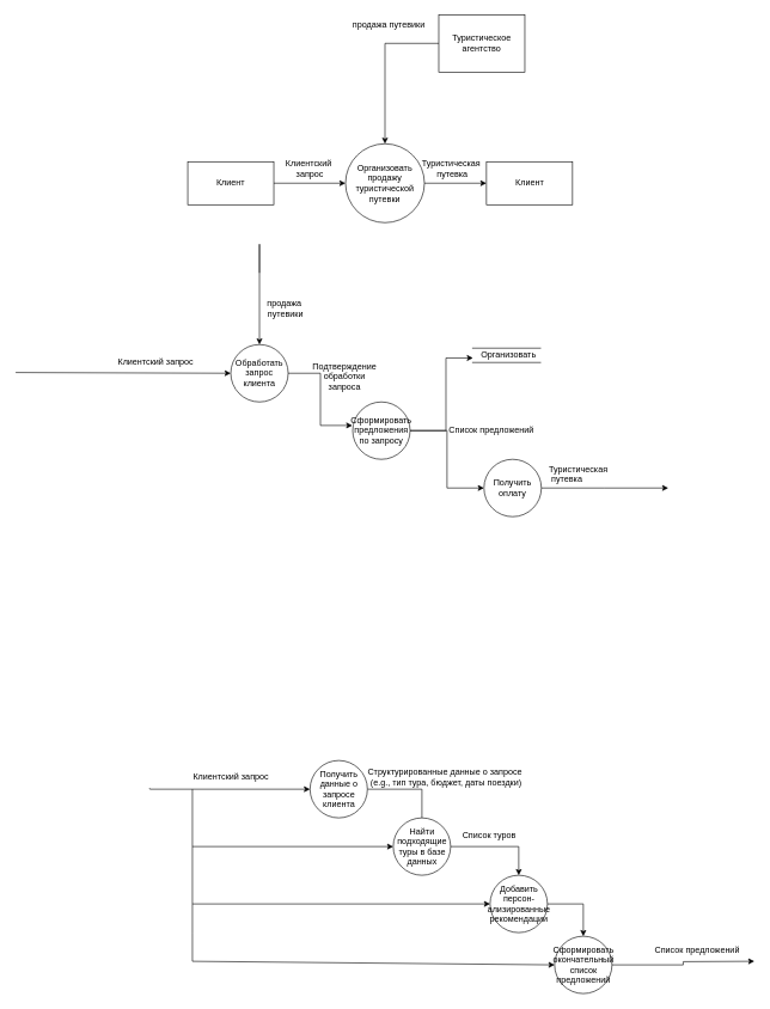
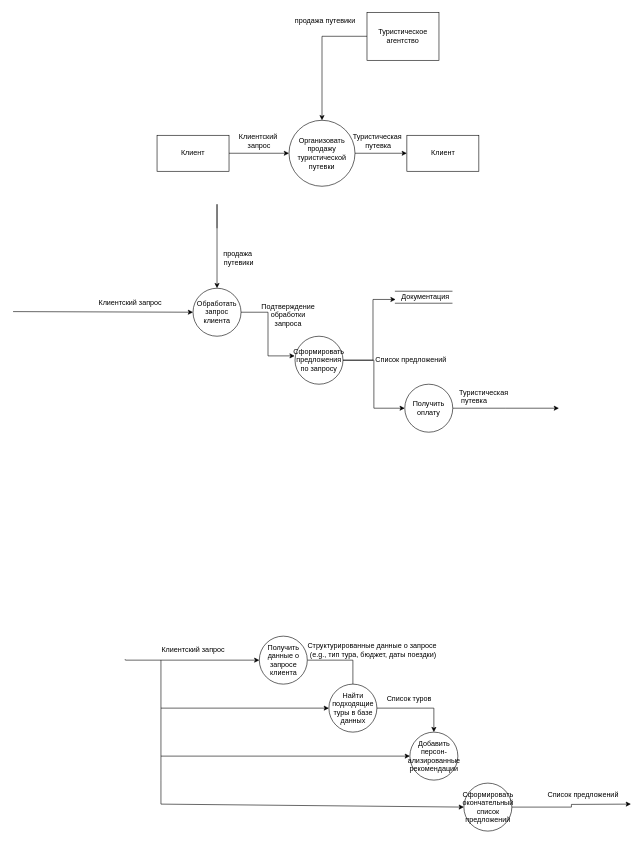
  <mxCell id="0" />
  <mxCell id="1" parent="0" />
  <mxCell id="2" style="edgeStyle=orthogonalEdgeStyle;rounded=0;orthogonalLoop=1;jettySize=auto;html=1;entryX=0;entryY=0.5;entryDx=0;entryDy=0;" edge="1" parent="1" source="3" target="6"><mxGeometry relative="1" as="geometry" /></mxCell>
  <mxCell id="3" value="Организовать продажу туристической путевки" style="ellipse;whiteSpace=wrap;html=1;aspect=fixed;" vertex="1" parent="1"><mxGeometry x="481" y="200" width="110" height="110" as="geometry" /></mxCell>
  <mxCell id="4" style="edgeStyle=orthogonalEdgeStyle;rounded=0;orthogonalLoop=1;jettySize=auto;html=1;" edge="1" parent="1" source="5" target="3"><mxGeometry relative="1" as="geometry" /></mxCell>
  <mxCell id="5" value="Клиент" style="rounded=0;whiteSpace=wrap;html=1;" vertex="1" parent="1"><mxGeometry x="261" y="225" width="120" height="60" as="geometry" /></mxCell>
  <mxCell id="6" value="Клиент" style="rounded=0;whiteSpace=wrap;html=1;" vertex="1" parent="1"><mxGeometry x="677.5" y="225" width="120" height="60" as="geometry" /></mxCell>
  <mxCell id="7" value="Клиентский&amp;nbsp;&lt;div&gt;запрос&lt;/div&gt;" style="text;html=1;align=center;verticalAlign=middle;resizable=0;points=[];autosize=1;strokeColor=none;fillColor=none;" vertex="1" parent="1"><mxGeometry x="386" y="215" width="90" height="40" as="geometry" /></mxCell>
  <mxCell id="8" value="Обработать запрос клиента" style="ellipse;whiteSpace=wrap;html=1;aspect=fixed;" vertex="1" parent="1"><mxGeometry x="321" y="480" width="80" height="80" as="geometry" /></mxCell>
  <mxCell id="9" style="edgeStyle=orthogonalEdgeStyle;rounded=0;orthogonalLoop=1;jettySize=auto;html=1;entryX=0;entryY=0.5;entryDx=0;entryDy=0;" edge="1" parent="1" source="11" target="13"><mxGeometry relative="1" as="geometry" /></mxCell>
  <mxCell id="10" style="edgeStyle=orthogonalEdgeStyle;rounded=0;orthogonalLoop=1;jettySize=auto;html=1;entryX=0.012;entryY=0.624;entryDx=0;entryDy=0;entryPerimeter=0;" edge="1" parent="1" source="11" target="39"><mxGeometry relative="1" as="geometry"><mxPoint x="653.44" y="486.037" as="targetPoint" /><Array as="points"><mxPoint x="621" y="600" /><mxPoint x="621" y="499" /></Array></mxGeometry></mxCell>
  <mxCell id="11" value="Сформировать предложения по запросу" style="ellipse;whiteSpace=wrap;html=1;aspect=fixed;" vertex="1" parent="1"><mxGeometry x="491" y="560" width="80" height="80" as="geometry" /></mxCell>
  <mxCell id="12" style="edgeStyle=orthogonalEdgeStyle;rounded=0;orthogonalLoop=1;jettySize=auto;html=1;" edge="1" parent="1" source="13"><mxGeometry relative="1" as="geometry"><mxPoint x="931" y="680" as="targetPoint" /></mxGeometry></mxCell>
  <mxCell id="13" value="Получить оплату" style="ellipse;whiteSpace=wrap;html=1;aspect=fixed;" vertex="1" parent="1"><mxGeometry x="674" y="640" width="80" height="80" as="geometry" /></mxCell>
  <mxCell id="14" style="edgeStyle=orthogonalEdgeStyle;rounded=0;orthogonalLoop=1;jettySize=auto;html=1;entryX=-0.007;entryY=0.41;entryDx=0;entryDy=0;entryPerimeter=0;" edge="1" parent="1" source="8" target="11"><mxGeometry relative="1" as="geometry" /></mxCell>
  <mxCell id="15" value="" style="endArrow=classic;html=1;rounded=0;entryX=0;entryY=0.5;entryDx=0;entryDy=0;" edge="1" parent="1" target="8"><mxGeometry width="50" height="50" relative="1" as="geometry"><mxPoint x="20.998" y="518.95" as="sourcePoint" /><mxPoint x="294.596" y="519.234" as="targetPoint" /></mxGeometry></mxCell>
  <mxCell id="16" value="Клиентский запрос" style="text;html=1;align=center;verticalAlign=middle;resizable=0;points=[];autosize=1;strokeColor=none;fillColor=none;" vertex="1" parent="1"><mxGeometry x="151" y="490" width="130" height="30" as="geometry" /></mxCell>
  <mxCell id="17" value="Туристическая&#10; путевка" style="text;whiteSpace=wrap;" vertex="1" parent="1"><mxGeometry x="762.5" y="640" width="80" height="50" as="geometry" /></mxCell>
  <mxCell id="18" value="Подтверждение&amp;nbsp;&lt;div&gt;обработки&amp;nbsp;&lt;div&gt;&lt;span style=&quot;text-wrap-mode: wrap;&quot;&gt;запросa&amp;nbsp;&lt;/span&gt;&lt;/div&gt;&lt;/div&gt;" style="text;html=1;align=center;verticalAlign=middle;resizable=0;points=[];autosize=1;strokeColor=none;fillColor=none;" vertex="1" parent="1"><mxGeometry x="421" y="495" width="120" height="60" as="geometry" /></mxCell>
  <mxCell id="19" value="Список предложений" style="text;html=1;align=center;verticalAlign=middle;resizable=0;points=[];autosize=1;strokeColor=none;fillColor=none;" vertex="1" parent="1"><mxGeometry x="614" y="585" width="140" height="30" as="geometry" /></mxCell>
  <mxCell id="20" style="edgeStyle=orthogonalEdgeStyle;rounded=0;orthogonalLoop=1;jettySize=auto;html=1;entryX=0;entryY=0.5;entryDx=0;entryDy=0;" edge="1" parent="1" target="23"><mxGeometry relative="1" as="geometry"><mxPoint x="208" y="1100" as="sourcePoint" /><mxPoint x="357.5" y="1099.5" as="targetPoint" /><Array as="points"><mxPoint x="208.5" y="1099" /><mxPoint x="208.5" y="1100" /></Array></mxGeometry></mxCell>
  <mxCell id="21" value="Клиентский запрос" style="text;html=1;align=center;verticalAlign=middle;resizable=0;points=[];autosize=1;strokeColor=none;fillColor=none;" vertex="1" parent="1"><mxGeometry x="256" y="1068" width="130" height="30" as="geometry" /></mxCell>
  <mxCell id="22" style="edgeStyle=orthogonalEdgeStyle;rounded=0;orthogonalLoop=1;jettySize=auto;html=1;entryX=0.5;entryY=0;entryDx=0;entryDy=0;endArrow=none;" edge="1" parent="1" source="23" target="29"><mxGeometry relative="1" as="geometry" /></mxCell>
  <mxCell id="23" value="Получить данные о запросе клиента" style="ellipse;whiteSpace=wrap;html=1;aspect=fixed;" vertex="1" parent="1"><mxGeometry x="431.5" y="1060" width="80" height="80" as="geometry" /></mxCell>
  <mxCell id="24" style="edgeStyle=orthogonalEdgeStyle;rounded=0;orthogonalLoop=1;jettySize=auto;html=1;" edge="1" parent="1" source="25"><mxGeometry relative="1" as="geometry"><mxPoint x="1051" y="1340" as="targetPoint" /></mxGeometry></mxCell>
  <mxCell id="25" value="Сформировать окончательный список предложений" style="ellipse;whiteSpace=wrap;html=1;aspect=fixed;" vertex="1" parent="1"><mxGeometry x="772.5" y="1305" width="80" height="80" as="geometry" /></mxCell>
- <mxCell id="26" style="edgeStyle=orthogonalEdgeStyle;rounded=0;orthogonalLoop=1;jettySize=auto;html=1;entryX=0.5;entryY=0;entryDx=0;entryDy=0;" edge="1" parent="1" source="27" target="25"><mxGeometry relative="1" as="geometry" /></mxCell>
  <mxCell id="27" value=" Добавить персон-ализированные рекомендации" style="ellipse;whiteSpace=wrap;html=1;aspect=fixed;" vertex="1" parent="1"><mxGeometry x="682.5" y="1220" width="80" height="80" as="geometry" /></mxCell>
  <mxCell id="28" style="edgeStyle=orthogonalEdgeStyle;rounded=0;orthogonalLoop=1;jettySize=auto;html=1;entryX=0.5;entryY=0;entryDx=0;entryDy=0;" edge="1" parent="1" source="29" target="27"><mxGeometry relative="1" as="geometry" /></mxCell>
  <mxCell id="29" value="Найти подходящие туры в базе данных" style="ellipse;whiteSpace=wrap;html=1;aspect=fixed;" vertex="1" parent="1"><mxGeometry x="547.5" y="1140" width="80" height="80" as="geometry" /></mxCell>
  <mxCell id="30" value="" style="endArrow=classic;html=1;rounded=0;" edge="1" parent="1"><mxGeometry width="50" height="50" relative="1" as="geometry"><mxPoint x="267.5" y="1100" as="sourcePoint" /><mxPoint x="547.5" y="1180" as="targetPoint" /><Array as="points"><mxPoint x="267.5" y="1180" /></Array></mxGeometry></mxCell>
  <mxCell id="31" value="" style="endArrow=classic;html=1;rounded=0;entryX=0;entryY=0.5;entryDx=0;entryDy=0;" edge="1" parent="1" target="27"><mxGeometry width="50" height="50" relative="1" as="geometry"><mxPoint x="267.5" y="1180" as="sourcePoint" /><mxPoint x="547.5" y="1260" as="targetPoint" /><Array as="points"><mxPoint x="267.5" y="1260" /></Array></mxGeometry></mxCell>
  <mxCell id="32" value="" style="endArrow=classic;html=1;rounded=0;entryX=0;entryY=0.5;entryDx=0;entryDy=0;" edge="1" parent="1" target="25"><mxGeometry width="50" height="50" relative="1" as="geometry"><mxPoint x="267.5" y="1260" as="sourcePoint" /><mxPoint x="687.5" y="1340" as="targetPoint" /><Array as="points"><mxPoint x="267.5" y="1300" /><mxPoint x="267.5" y="1340" /></Array></mxGeometry></mxCell>
  <mxCell id="33" value="Туристическая&lt;div&gt;&amp;nbsp;путевка&lt;/div&gt;" style="text;html=1;align=center;verticalAlign=middle;resizable=0;points=[];autosize=1;strokeColor=none;fillColor=none;" vertex="1" parent="1"><mxGeometry x="572.5" y="215" width="110" height="40" as="geometry" /></mxCell>
  <mxCell id="34" value="Структурированные данные о запросе&amp;nbsp;&lt;div&gt;(e.g., тип тура, бюджет, даты поездки)&lt;/div&gt;" style="text;html=1;align=center;verticalAlign=middle;resizable=0;points=[];autosize=1;strokeColor=none;fillColor=none;" vertex="1" parent="1"><mxGeometry x="501" y="1063" width="240" height="40" as="geometry" /></mxCell>
  <mxCell id="35" value="Список туров" style="text;html=1;align=center;verticalAlign=middle;resizable=0;points=[];autosize=1;strokeColor=none;fillColor=none;" vertex="1" parent="1"><mxGeometry x="631" y="1150" width="100" height="30" as="geometry" /></mxCell>
  <mxCell id="36" value="Список предложений" style="text;html=1;align=center;verticalAlign=middle;resizable=0;points=[];autosize=1;strokeColor=none;fillColor=none;" vertex="1" parent="1"><mxGeometry x="901" y="1310" width="140" height="30" as="geometry" /></mxCell>
  <mxCell id="37" value="" style="line;strokeWidth=1;rotatable=0;dashed=0;labelPosition=right;align=left;verticalAlign=middle;spacingTop=0;spacingLeft=6;points=[];portConstraint=eastwest;" vertex="1" parent="1"><mxGeometry x="657.5" y="500" width="96" height="10" as="geometry" /></mxCell>
  <mxCell id="38" value="" style="line;strokeWidth=1;rotatable=0;dashed=0;labelPosition=right;align=left;verticalAlign=middle;spacingTop=0;spacingLeft=6;points=[];portConstraint=eastwest;" vertex="1" parent="1"><mxGeometry x="657.5" y="480" width="96" height="10" as="geometry" /></mxCell>
- <mxCell id="39" value="Организовать" style="text;html=1;align=center;verticalAlign=middle;resizable=0;points=[];autosize=1;strokeColor=none;fillColor=none;" vertex="1" parent="1"><mxGeometry x="657.5" y="480" width="100" height="30" as="geometry" /></mxCell>
+ <mxCell id="39" value="Документация" style="text;html=1;align=center;verticalAlign=middle;resizable=0;points=[];autosize=1;strokeColor=none;fillColor=none;" vertex="1" parent="1"><mxGeometry x="657.5" y="480" width="100" height="30" as="geometry" /></mxCell>
  <mxCell id="40" style="edgeStyle=orthogonalEdgeStyle;rounded=0;orthogonalLoop=1;jettySize=auto;html=1;" edge="1" parent="1" source="41" target="3"><mxGeometry relative="1" as="geometry" /></mxCell>
  <mxCell id="41" value="Туристическое агентство" style="rounded=0;whiteSpace=wrap;html=1;" vertex="1" parent="1"><mxGeometry x="611" y="20" width="120" height="80" as="geometry" /></mxCell>
  <mxCell id="42" value="продажа путевики" style="text;html=1;align=center;verticalAlign=middle;resizable=0;points=[];autosize=1;strokeColor=none;fillColor=none;" vertex="1" parent="1"><mxGeometry x="481" y="20" width="120" height="30" as="geometry" /></mxCell>
  <mxCell id="43" style="edgeStyle=orthogonalEdgeStyle;rounded=0;orthogonalLoop=1;jettySize=auto;html=1;entryX=0.5;entryY=0;entryDx=0;entryDy=0;" edge="1" parent="1" target="8"><mxGeometry relative="1" as="geometry"><mxPoint x="361" y="380" as="sourcePoint" /><mxPoint x="371" y="480" as="targetPoint" /><Array as="points"><mxPoint x="361" y="340" /></Array></mxGeometry></mxCell>
  <mxCell id="44" value="продажа&amp;nbsp;&lt;div&gt;путевики&lt;/div&gt;" style="text;html=1;align=center;verticalAlign=middle;resizable=0;points=[];autosize=1;strokeColor=none;fillColor=none;" vertex="1" parent="1"><mxGeometry x="361.5" y="410" width="70" height="40" as="geometry" /></mxCell>
